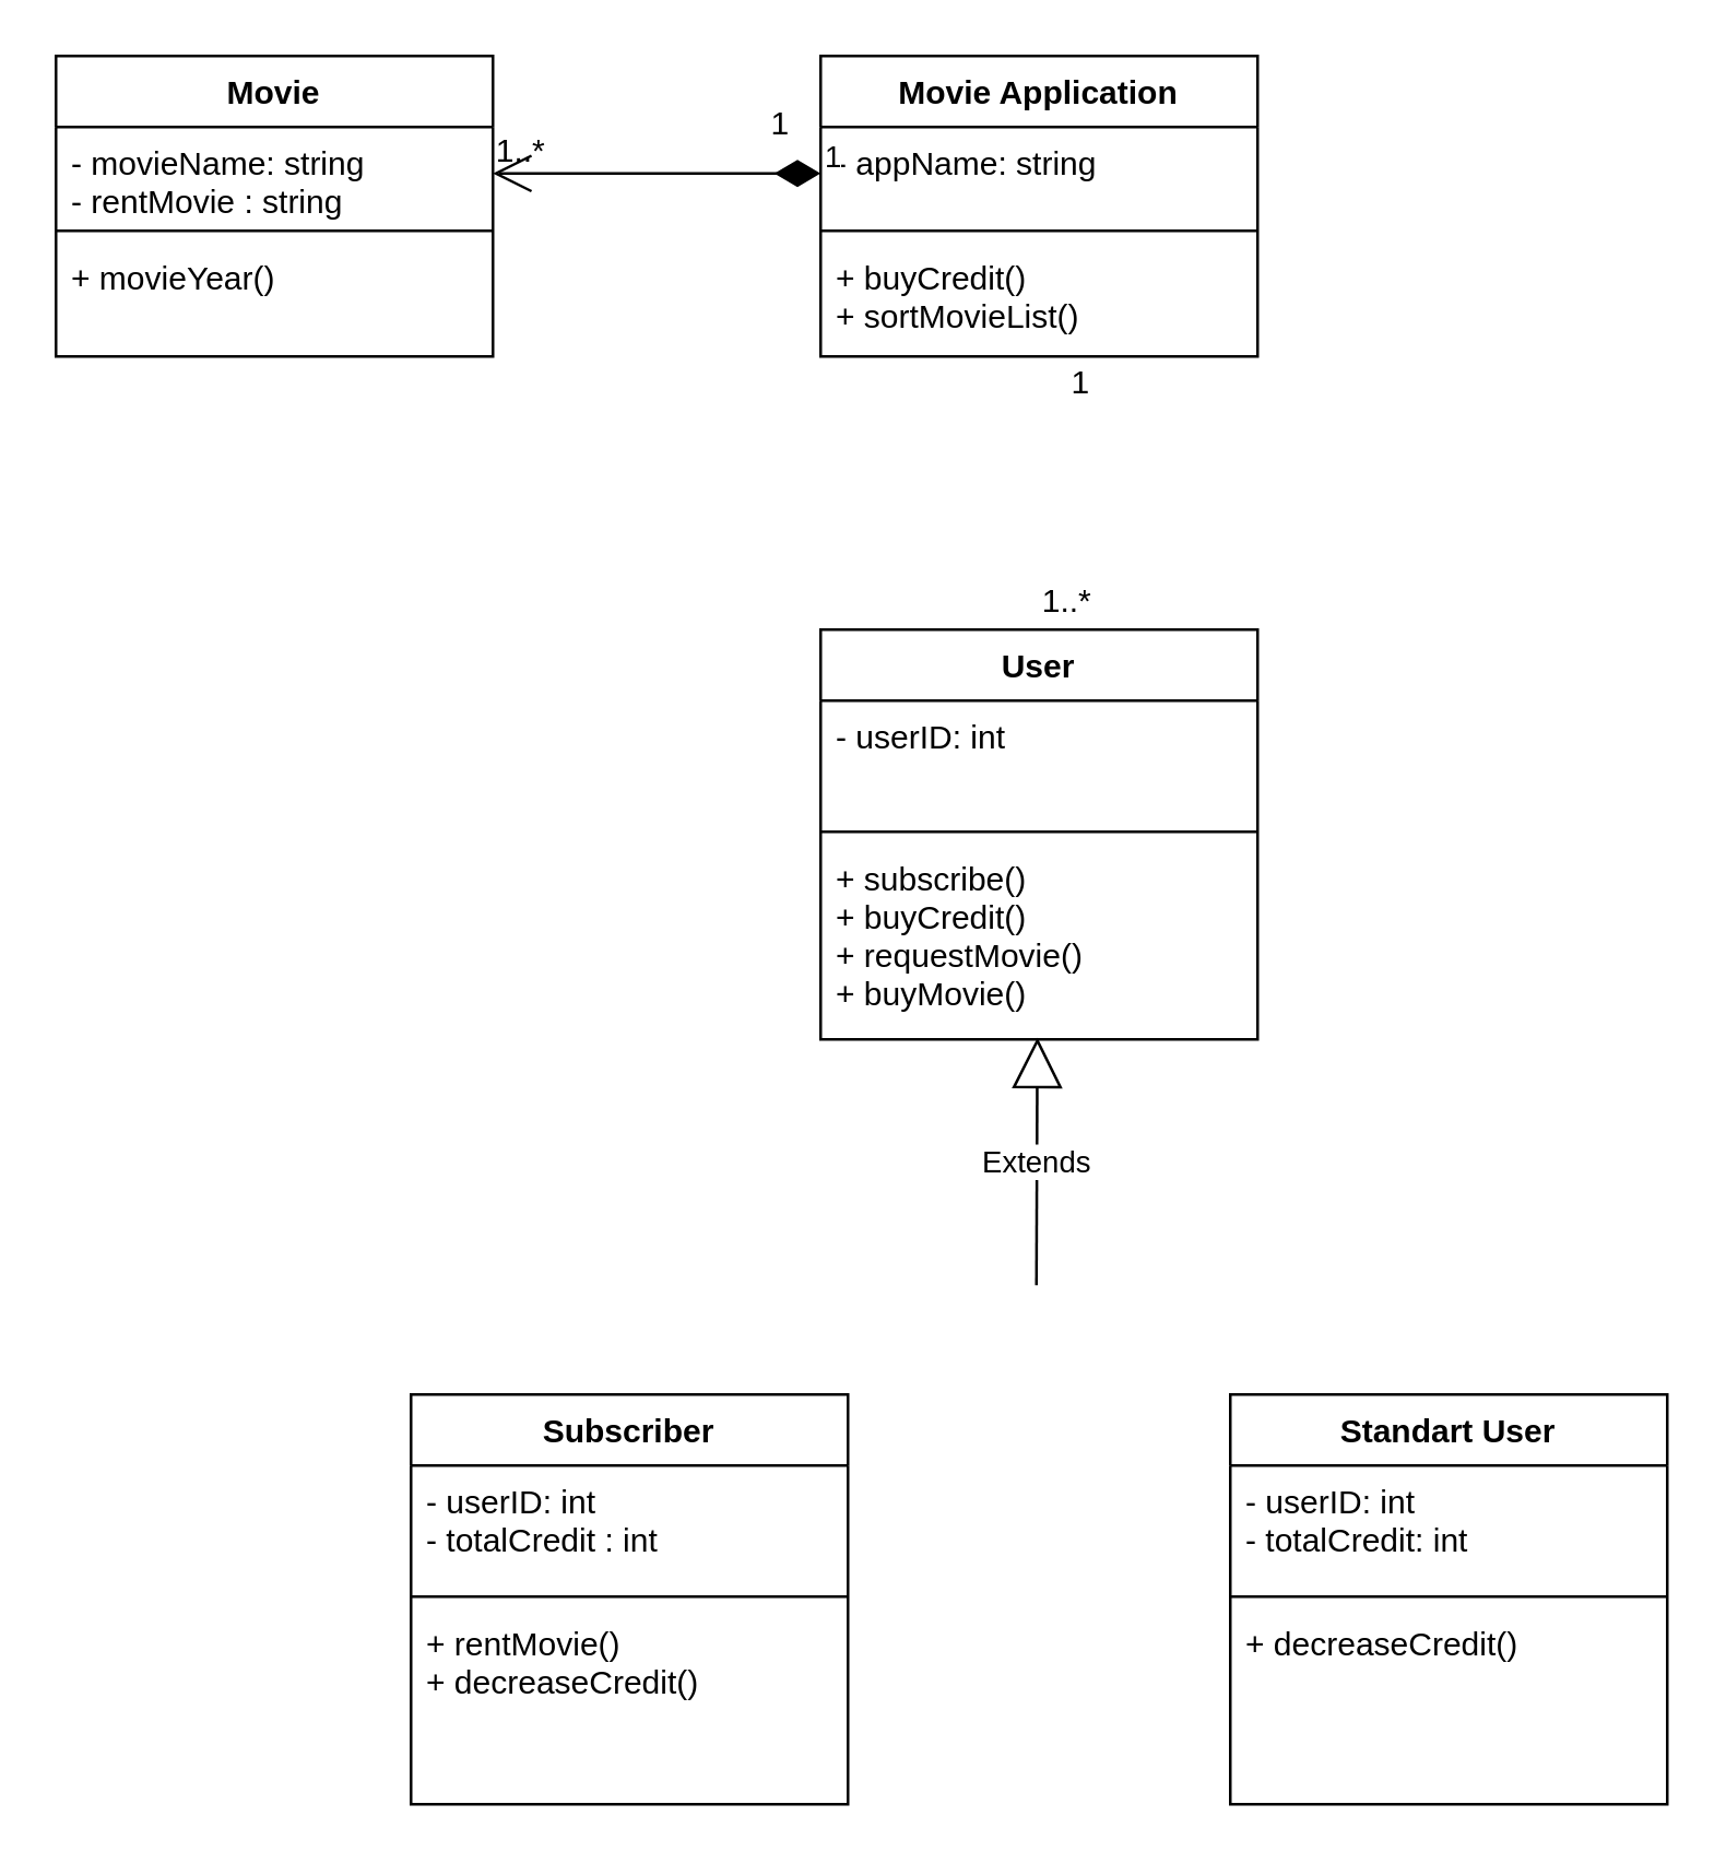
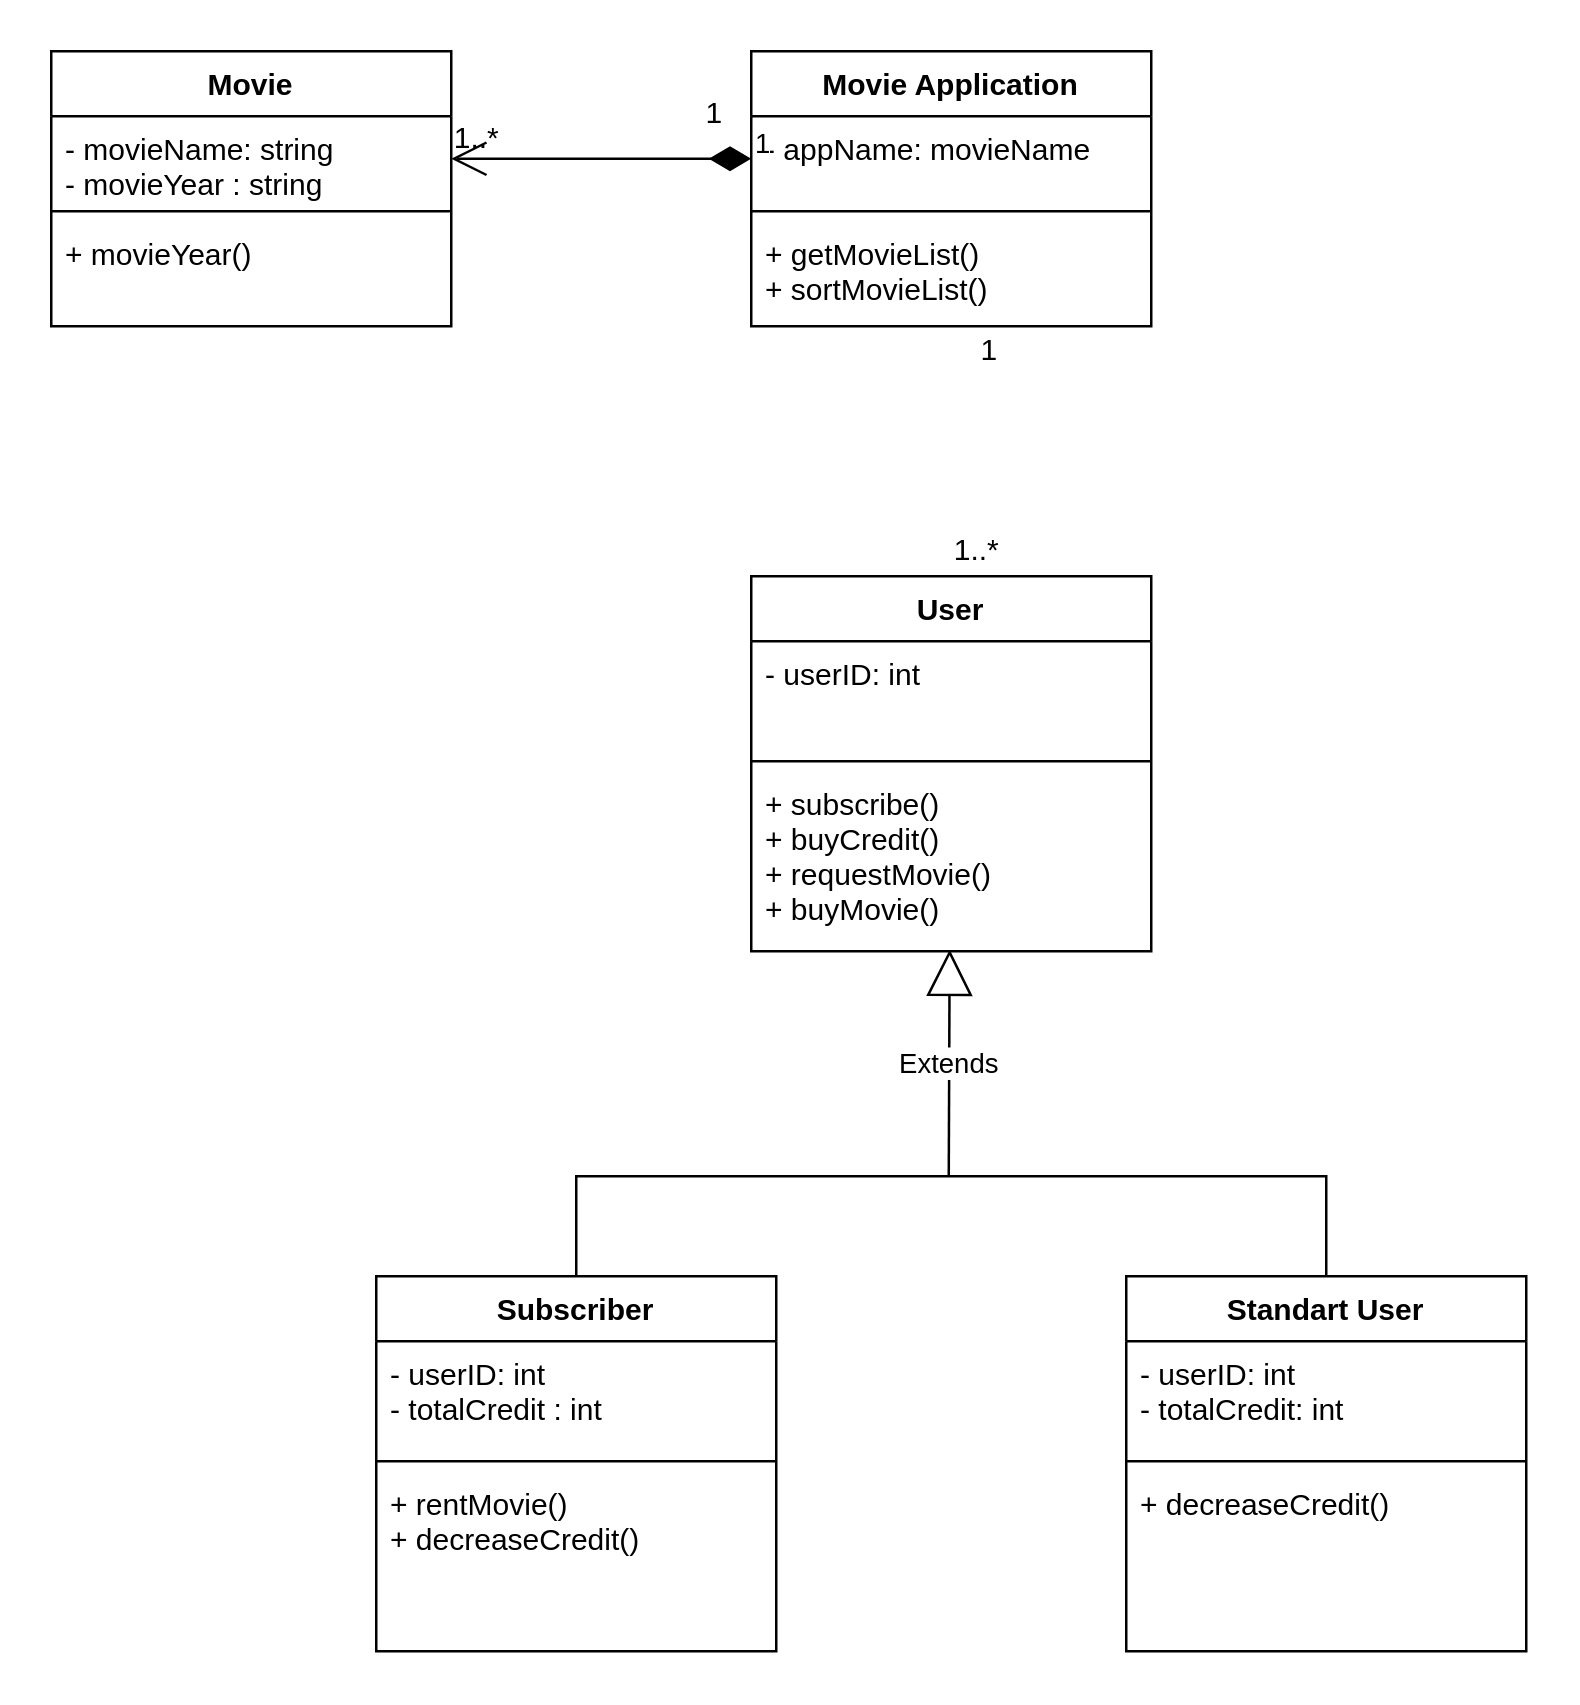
  <mxCell id="0" />
  <mxCell id="1" parent="0" />
  <mxCell id="2" value="Movie Application" style="swimlane;fontStyle=1;align=center;verticalAlign=top;childLayout=stackLayout;horizontal=1;startSize=26;horizontalStack=0;resizeParent=1;resizeParentMax=0;resizeLast=0;collapsible=1;marginBottom=0;" parent="1" vertex="1"><mxGeometry x="300" y="20" width="160" height="110" as="geometry" /></mxCell>
- <mxCell id="3" value="- appName: string" style="text;strokeColor=none;fillColor=none;align=left;verticalAlign=top;spacingLeft=4;spacingRight=4;overflow=hidden;rotatable=0;points=[[0,0.5],[1,0.5]];portConstraint=eastwest;" parent="2" vertex="1"><mxGeometry y="26" width="160" height="34" as="geometry" /></mxCell>
+ <mxCell id="3" value="- appName: movieName" style="text;strokeColor=none;fillColor=none;align=left;verticalAlign=top;spacingLeft=4;spacingRight=4;overflow=hidden;rotatable=0;points=[[0,0.5],[1,0.5]];portConstraint=eastwest;" parent="2" vertex="1"><mxGeometry y="26" width="160" height="34" as="geometry" /></mxCell>
  <mxCell id="4" value="" style="line;strokeWidth=1;fillColor=none;align=left;verticalAlign=middle;spacingTop=-1;spacingLeft=3;spacingRight=3;rotatable=0;labelPosition=right;points=[];portConstraint=eastwest;strokeColor=inherit;" parent="2" vertex="1"><mxGeometry y="60" width="160" height="8" as="geometry" /></mxCell>
- <mxCell id="5" value="+ buyCredit()&#10;+ sortMovieList()" style="text;strokeColor=none;fillColor=none;align=left;verticalAlign=top;spacingLeft=4;spacingRight=4;overflow=hidden;rotatable=0;points=[[0,0.5],[1,0.5]];portConstraint=eastwest;" parent="2" vertex="1"><mxGeometry y="68" width="160" height="42" as="geometry" /></mxCell>
+ <mxCell id="5" value="+ getMovieList()&#10;+ sortMovieList()" style="text;strokeColor=none;fillColor=none;align=left;verticalAlign=top;spacingLeft=4;spacingRight=4;overflow=hidden;rotatable=0;points=[[0,0.5],[1,0.5]];portConstraint=eastwest;" parent="2" vertex="1"><mxGeometry y="68" width="160" height="42" as="geometry" /></mxCell>
  <mxCell id="6" value="User" style="swimlane;fontStyle=1;align=center;verticalAlign=top;childLayout=stackLayout;horizontal=1;startSize=26;horizontalStack=0;resizeParent=1;resizeParentMax=0;resizeLast=0;collapsible=1;marginBottom=0;" parent="1" vertex="1"><mxGeometry x="300" y="230" width="160" height="150" as="geometry" /></mxCell>
  <mxCell id="7" value="- userID: int" style="text;strokeColor=none;fillColor=none;align=left;verticalAlign=top;spacingLeft=4;spacingRight=4;overflow=hidden;rotatable=0;points=[[0,0.5],[1,0.5]];portConstraint=eastwest;" parent="6" vertex="1"><mxGeometry y="26" width="160" height="44" as="geometry" /></mxCell>
  <mxCell id="8" value="" style="line;strokeWidth=1;fillColor=none;align=left;verticalAlign=middle;spacingTop=-1;spacingLeft=3;spacingRight=3;rotatable=0;labelPosition=right;points=[];portConstraint=eastwest;strokeColor=inherit;" parent="6" vertex="1"><mxGeometry y="70" width="160" height="8" as="geometry" /></mxCell>
  <mxCell id="9" value="+ subscribe()&#10;+ buyCredit()&#10;+ requestMovie()&#10;+ buyMovie()" style="text;strokeColor=none;fillColor=none;align=left;verticalAlign=top;spacingLeft=4;spacingRight=4;overflow=hidden;rotatable=0;points=[[0,0.5],[1,0.5]];portConstraint=eastwest;" parent="6" vertex="1"><mxGeometry y="78" width="160" height="72" as="geometry" /></mxCell>
  <mxCell id="10" value="Subscriber" style="swimlane;fontStyle=1;align=center;verticalAlign=top;childLayout=stackLayout;horizontal=1;startSize=26;horizontalStack=0;resizeParent=1;resizeParentMax=0;resizeLast=0;collapsible=1;marginBottom=0;" parent="1" vertex="1"><mxGeometry x="150" y="510" width="160" height="150" as="geometry" /></mxCell>
  <mxCell id="11" value="- userID: int&#10;- totalCredit : int" style="text;strokeColor=none;fillColor=none;align=left;verticalAlign=top;spacingLeft=4;spacingRight=4;overflow=hidden;rotatable=0;points=[[0,0.5],[1,0.5]];portConstraint=eastwest;" parent="10" vertex="1"><mxGeometry y="26" width="160" height="44" as="geometry" /></mxCell>
  <mxCell id="12" value="" style="line;strokeWidth=1;fillColor=none;align=left;verticalAlign=middle;spacingTop=-1;spacingLeft=3;spacingRight=3;rotatable=0;labelPosition=right;points=[];portConstraint=eastwest;strokeColor=inherit;" parent="10" vertex="1"><mxGeometry y="70" width="160" height="8" as="geometry" /></mxCell>
  <mxCell id="13" value="+ rentMovie()&#10;+ decreaseCredit()" style="text;strokeColor=none;fillColor=none;align=left;verticalAlign=top;spacingLeft=4;spacingRight=4;overflow=hidden;rotatable=0;points=[[0,0.5],[1,0.5]];portConstraint=eastwest;" parent="10" vertex="1"><mxGeometry y="78" width="160" height="72" as="geometry" /></mxCell>
  <mxCell id="14" value="Standart User" style="swimlane;fontStyle=1;align=center;verticalAlign=top;childLayout=stackLayout;horizontal=1;startSize=26;horizontalStack=0;resizeParent=1;resizeParentMax=0;resizeLast=0;collapsible=1;marginBottom=0;" parent="1" vertex="1"><mxGeometry x="450" y="510" width="160" height="150" as="geometry" /></mxCell>
  <mxCell id="15" value="- userID: int&#10;- totalCredit: int" style="text;strokeColor=none;fillColor=none;align=left;verticalAlign=top;spacingLeft=4;spacingRight=4;overflow=hidden;rotatable=0;points=[[0,0.5],[1,0.5]];portConstraint=eastwest;" parent="14" vertex="1"><mxGeometry y="26" width="160" height="44" as="geometry" /></mxCell>
  <mxCell id="16" value="" style="line;strokeWidth=1;fillColor=none;align=left;verticalAlign=middle;spacingTop=-1;spacingLeft=3;spacingRight=3;rotatable=0;labelPosition=right;points=[];portConstraint=eastwest;strokeColor=inherit;" parent="14" vertex="1"><mxGeometry y="70" width="160" height="8" as="geometry" /></mxCell>
  <mxCell id="17" value="+ decreaseCredit()" style="text;strokeColor=none;fillColor=none;align=left;verticalAlign=top;spacingLeft=4;spacingRight=4;overflow=hidden;rotatable=0;points=[[0,0.5],[1,0.5]];portConstraint=eastwest;" parent="14" vertex="1"><mxGeometry y="78" width="160" height="72" as="geometry" /></mxCell>
  <mxCell id="18" value="Movie" style="swimlane;fontStyle=1;align=center;verticalAlign=top;childLayout=stackLayout;horizontal=1;startSize=26;horizontalStack=0;resizeParent=1;resizeParentMax=0;resizeLast=0;collapsible=1;marginBottom=0;" parent="1" vertex="1"><mxGeometry x="20" y="20" width="160" height="110" as="geometry" /></mxCell>
- <mxCell id="19" value="- movieName: string&#10;- rentMovie : string" style="text;strokeColor=none;fillColor=none;align=left;verticalAlign=top;spacingLeft=4;spacingRight=4;overflow=hidden;rotatable=0;points=[[0,0.5],[1,0.5]];portConstraint=eastwest;" parent="18" vertex="1"><mxGeometry y="26" width="160" height="34" as="geometry" /></mxCell>
+ <mxCell id="19" value="- movieName: string&#10;- movieYear : string" style="text;strokeColor=none;fillColor=none;align=left;verticalAlign=top;spacingLeft=4;spacingRight=4;overflow=hidden;rotatable=0;points=[[0,0.5],[1,0.5]];portConstraint=eastwest;" parent="18" vertex="1"><mxGeometry y="26" width="160" height="34" as="geometry" /></mxCell>
  <mxCell id="20" value="" style="line;strokeWidth=1;fillColor=none;align=left;verticalAlign=middle;spacingTop=-1;spacingLeft=3;spacingRight=3;rotatable=0;labelPosition=right;points=[];portConstraint=eastwest;strokeColor=inherit;" parent="18" vertex="1"><mxGeometry y="60" width="160" height="8" as="geometry" /></mxCell>
  <mxCell id="21" value="+ movieYear()" style="text;strokeColor=none;fillColor=none;align=left;verticalAlign=top;spacingLeft=4;spacingRight=4;overflow=hidden;rotatable=0;points=[[0,0.5],[1,0.5]];portConstraint=eastwest;" parent="18" vertex="1"><mxGeometry y="68" width="160" height="42" as="geometry" /></mxCell>
+ <mxCell id="22" value="" style="endArrow=none;html=1;rounded=0;entryX=0.5;entryY=0;entryDx=0;entryDy=0;exitX=0.5;exitY=0;exitDx=0;exitDy=0;" edge="1" parent="1" source="10" target="14"><mxGeometry width="50" height="50" relative="1" as="geometry"><mxPoint x="530" y="470" as="sourcePoint" /><mxPoint x="430" y="470" as="targetPoint" /><Array as="points"><mxPoint x="230" y="470" /><mxPoint x="380" y="470" /><mxPoint x="530" y="470" /></Array></mxGeometry></mxCell>
  <mxCell id="23" value="Extends" style="endArrow=block;endSize=16;endFill=0;html=1;rounded=0;entryX=0.496;entryY=0.991;entryDx=0;entryDy=0;entryPerimeter=0;" edge="1" parent="1" target="9"><mxGeometry width="160" relative="1" as="geometry"><mxPoint x="379" y="470" as="sourcePoint" /><mxPoint x="390" y="400" as="targetPoint" /></mxGeometry></mxCell>
  <mxCell id="24" value="1" style="text;html=1;align=center;verticalAlign=middle;resizable=0;points=[];autosize=1;strokeColor=none;fillColor=none;" vertex="1" parent="1"><mxGeometry x="380" y="125" width="30" height="30" as="geometry" /></mxCell>
  <mxCell id="25" value="1..*" style="text;html=1;align=center;verticalAlign=middle;resizable=0;points=[];autosize=1;strokeColor=none;fillColor=none;" vertex="1" parent="1"><mxGeometry x="370" y="205" width="40" height="30" as="geometry" /></mxCell>
  <mxCell id="26" value="1" style="endArrow=open;html=1;endSize=12;startArrow=diamondThin;startSize=14;startFill=1;edgeStyle=orthogonalEdgeStyle;align=left;verticalAlign=bottom;rounded=0;entryX=1;entryY=0.5;entryDx=0;entryDy=0;exitX=0;exitY=0.5;exitDx=0;exitDy=0;endFill=0;" edge="1" parent="1" source="3" target="19"><mxGeometry x="-1" y="3" relative="1" as="geometry"><mxPoint x="200" y="170" as="sourcePoint" /><mxPoint x="360" y="170" as="targetPoint" /></mxGeometry></mxCell>
  <mxCell id="27" value="1" style="text;html=1;align=center;verticalAlign=middle;resizable=0;points=[];autosize=1;strokeColor=none;fillColor=none;" vertex="1" parent="1"><mxGeometry x="270" y="30" width="30" height="30" as="geometry" /></mxCell>
  <mxCell id="28" value="1..*" style="text;html=1;align=center;verticalAlign=middle;resizable=0;points=[];autosize=1;strokeColor=none;fillColor=none;" vertex="1" parent="1"><mxGeometry x="170" y="40" width="40" height="30" as="geometry" /></mxCell>
